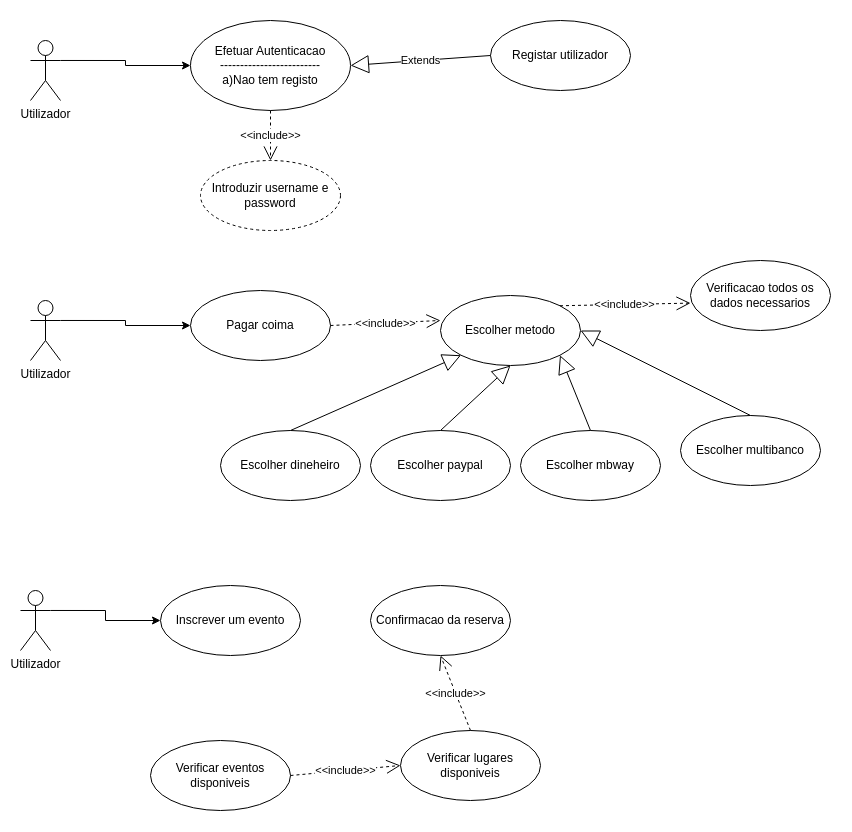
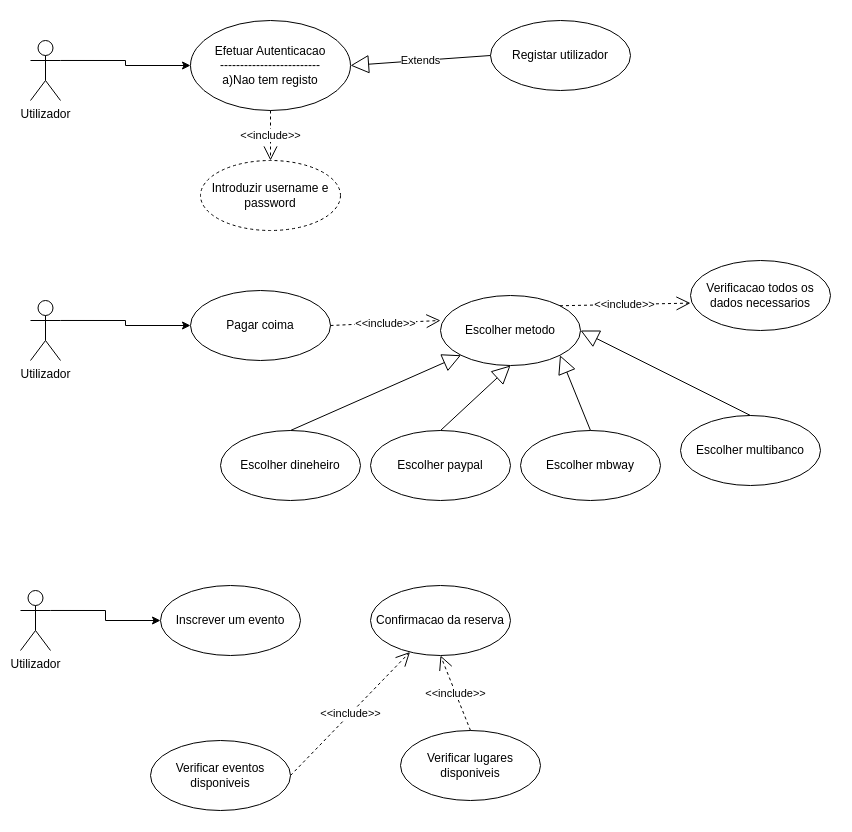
  <mxCell id="0" />
  <mxCell id="1" parent="0" />
  <mxCell id="2" style="edgeStyle=orthogonalEdgeStyle;rounded=0;orthogonalLoop=1;jettySize=auto;html=1;exitX=1;exitY=0.333;exitDx=0;exitDy=0;exitPerimeter=0;entryX=0;entryY=0.5;entryDx=0;entryDy=0;" parent="1" source="3" target="4" edge="1"><mxGeometry relative="1" as="geometry" /></mxCell>
  <mxCell id="3" value="Utilizador" style="shape=umlActor;verticalLabelPosition=bottom;labelBackgroundColor=#ffffff;verticalAlign=top;html=1;" parent="1" vertex="1"><mxGeometry x="30" y="40" width="30" height="60" as="geometry" /></mxCell>
  <mxCell id="4" value="Efetuar Autenticacao&lt;br&gt;-------------------------&lt;br&gt;a)Nao tem registo&lt;br&gt;" style="ellipse;whiteSpace=wrap;html=1;" parent="1" vertex="1"><mxGeometry x="190" y="20" width="160" height="90" as="geometry" /></mxCell>
  <mxCell id="5" value="Registar utilizador" style="ellipse;whiteSpace=wrap;html=1;" parent="1" vertex="1"><mxGeometry x="490" y="20" width="140" height="70" as="geometry" /></mxCell>
  <mxCell id="6" value="Introduzir username e password" style="ellipse;whiteSpace=wrap;html=1;dashed=1;" parent="1" vertex="1"><mxGeometry x="200" y="160" width="140" height="70" as="geometry" /></mxCell>
  <mxCell id="7" style="edgeStyle=orthogonalEdgeStyle;rounded=0;orthogonalLoop=1;jettySize=auto;html=1;exitX=1;exitY=0.333;exitDx=0;exitDy=0;exitPerimeter=0;entryX=0;entryY=0.5;entryDx=0;entryDy=0;" edge="1" parent="1" source="8" target="9"><mxGeometry relative="1" as="geometry" /></mxCell>
  <mxCell id="8" value="Utilizador" style="shape=umlActor;verticalLabelPosition=bottom;labelBackgroundColor=#ffffff;verticalAlign=top;html=1;" vertex="1" parent="1"><mxGeometry x="30" y="300" width="30" height="60" as="geometry" /></mxCell>
  <mxCell id="9" value="Pagar coima" style="ellipse;whiteSpace=wrap;html=1;" vertex="1" parent="1"><mxGeometry x="190" y="290" width="140" height="70" as="geometry" /></mxCell>
  <mxCell id="10" value="Escolher metodo" style="ellipse;whiteSpace=wrap;html=1;" vertex="1" parent="1"><mxGeometry x="440" y="295" width="140" height="70" as="geometry" /></mxCell>
  <mxCell id="11" value="Escolher dineheiro" style="ellipse;whiteSpace=wrap;html=1;" vertex="1" parent="1"><mxGeometry x="220" y="430" width="140" height="70" as="geometry" /></mxCell>
  <mxCell id="12" value="Escolher paypal" style="ellipse;whiteSpace=wrap;html=1;" vertex="1" parent="1"><mxGeometry x="370" y="430" width="140" height="70" as="geometry" /></mxCell>
  <mxCell id="13" value="Escolher mbway" style="ellipse;whiteSpace=wrap;html=1;" vertex="1" parent="1"><mxGeometry x="520" y="430" width="140" height="70" as="geometry" /></mxCell>
  <mxCell id="14" value="Escolher multibanco" style="ellipse;whiteSpace=wrap;html=1;" vertex="1" parent="1"><mxGeometry x="680" y="415" width="140" height="70" as="geometry" /></mxCell>
  <mxCell id="15" value="&lt;br&gt;&lt;br&gt;" style="endArrow=block;endSize=16;endFill=0;html=1;entryX=0;entryY=1;entryDx=0;entryDy=0;exitX=0.5;exitY=0;exitDx=0;exitDy=0;" edge="1" parent="1" source="11" target="10"><mxGeometry width="160" relative="1" as="geometry"><mxPoint x="250" y="570" as="sourcePoint" /><mxPoint x="410" y="570" as="targetPoint" /></mxGeometry></mxCell>
  <mxCell id="16" value="&lt;br&gt;&lt;br&gt;" style="endArrow=block;endSize=16;endFill=0;html=1;entryX=0.5;entryY=1;entryDx=0;entryDy=0;exitX=0.5;exitY=0;exitDx=0;exitDy=0;" edge="1" parent="1" source="12" target="10"><mxGeometry width="160" relative="1" as="geometry"><mxPoint x="150" y="450" as="sourcePoint" /><mxPoint x="441" y="365" as="targetPoint" /></mxGeometry></mxCell>
  <mxCell id="17" value="&lt;br&gt;&lt;br&gt;" style="endArrow=block;endSize=16;endFill=0;html=1;entryX=1;entryY=1;entryDx=0;entryDy=0;exitX=0.5;exitY=0;exitDx=0;exitDy=0;" edge="1" parent="1" source="13" target="10"><mxGeometry width="160" relative="1" as="geometry"><mxPoint x="160" y="460" as="sourcePoint" /><mxPoint x="451" y="375" as="targetPoint" /></mxGeometry></mxCell>
  <mxCell id="18" value="&lt;br&gt;&lt;br&gt;" style="endArrow=block;endSize=16;endFill=0;html=1;entryX=1;entryY=0.5;entryDx=0;entryDy=0;exitX=0.5;exitY=0;exitDx=0;exitDy=0;" edge="1" parent="1" source="14" target="10"><mxGeometry width="160" relative="1" as="geometry"><mxPoint x="170" y="470" as="sourcePoint" /><mxPoint x="461" y="385" as="targetPoint" /></mxGeometry></mxCell>
  <mxCell id="19" value="Extends" style="endArrow=block;endSize=16;endFill=0;html=1;exitX=0;exitY=0.5;exitDx=0;exitDy=0;entryX=1;entryY=0.5;entryDx=0;entryDy=0;" edge="1" parent="1" source="5" target="4"><mxGeometry width="160" relative="1" as="geometry"><mxPoint x="410" y="160" as="sourcePoint" /><mxPoint x="570" y="160" as="targetPoint" /></mxGeometry></mxCell>
  <mxCell id="20" value="&amp;lt;&amp;lt;include&amp;gt;&amp;gt;" style="endArrow=open;endSize=12;dashed=1;html=1;exitX=1;exitY=0.5;exitDx=0;exitDy=0;" edge="1" parent="1" source="9"><mxGeometry width="160" relative="1" as="geometry"><mxPoint x="310" y="320" as="sourcePoint" /><mxPoint x="440" y="320" as="targetPoint" /></mxGeometry></mxCell>
  <mxCell id="21" value="&amp;lt;&amp;lt;include&amp;gt;&amp;gt;" style="endArrow=open;endSize=12;dashed=1;html=1;exitX=0.5;exitY=1;exitDx=0;exitDy=0;entryX=0.5;entryY=0;entryDx=0;entryDy=0;" edge="1" parent="1" source="4" target="6"><mxGeometry width="160" relative="1" as="geometry"><mxPoint x="330" y="162.5" as="sourcePoint" /><mxPoint x="440" y="157.5" as="targetPoint" /></mxGeometry></mxCell>
  <mxCell id="22" value="&amp;lt;&amp;lt;include&amp;gt;&amp;gt;" style="endArrow=open;endSize=12;dashed=1;html=1;exitX=1;exitY=0;exitDx=0;exitDy=0;entryX=0;entryY=0.609;entryDx=0;entryDy=0;entryPerimeter=0;" edge="1" parent="1" source="10" target="23"><mxGeometry width="160" relative="1" as="geometry"><mxPoint x="580" y="290" as="sourcePoint" /><mxPoint x="740" y="290" as="targetPoint" /></mxGeometry></mxCell>
  <mxCell id="23" value="Verificacao&amp;nbsp;todos os dados necessarios" style="ellipse;whiteSpace=wrap;html=1;" vertex="1" parent="1"><mxGeometry x="690" y="260" width="140" height="70" as="geometry" /></mxCell>
  <mxCell id="24" style="edgeStyle=orthogonalEdgeStyle;rounded=0;orthogonalLoop=1;jettySize=auto;html=1;exitX=1;exitY=0.333;exitDx=0;exitDy=0;exitPerimeter=0;" edge="1" parent="1" source="25" target="26"><mxGeometry relative="1" as="geometry" /></mxCell>
  <mxCell id="25" value="Utilizador" style="shape=umlActor;verticalLabelPosition=bottom;labelBackgroundColor=#ffffff;verticalAlign=top;html=1;" vertex="1" parent="1"><mxGeometry x="20" y="590" width="30" height="60" as="geometry" /></mxCell>
  <mxCell id="26" value="Inscrever um evento" style="ellipse;whiteSpace=wrap;html=1;" vertex="1" parent="1"><mxGeometry x="160" y="585" width="140" height="70" as="geometry" /></mxCell>
  <mxCell id="27" value="Verificar eventos disponiveis" style="ellipse;whiteSpace=wrap;html=1;" vertex="1" parent="1"><mxGeometry x="150" y="740" width="140" height="70" as="geometry" /></mxCell>
- <mxCell id="28" value="&amp;lt;&amp;lt;include&amp;gt;&amp;gt;" style="endArrow=open;endSize=12;dashed=1;html=1;exitX=1;exitY=0.5;exitDx=0;exitDy=0;entryX=0;entryY=0.5;entryDx=0;entryDy=0;" edge="1" parent="1" source="27" target="29"><mxGeometry width="160" relative="1" as="geometry"><mxPoint x="310" y="670" as="sourcePoint" /><mxPoint x="670" y="590" as="targetPoint" /></mxGeometry></mxCell>
+ <mxCell id="28" value="&amp;lt;&amp;lt;include&amp;gt;&amp;gt;" style="endArrow=open;endSize=12;dashed=1;html=1;exitX=1;exitY=0.5;exitDx=0;exitDy=0;" edge="1" parent="1" source="27" target="30"><mxGeometry width="160" relative="1" as="geometry"><mxPoint x="310" y="670" as="sourcePoint" /><mxPoint x="670" y="590" as="targetPoint" /></mxGeometry></mxCell>
  <mxCell id="29" value="Verificar lugares disponiveis" style="ellipse;whiteSpace=wrap;html=1;" vertex="1" parent="1"><mxGeometry x="400" y="730" width="140" height="70" as="geometry" /></mxCell>
  <mxCell id="30" value="Confirmacao da reserva" style="ellipse;whiteSpace=wrap;html=1;" vertex="1" parent="1"><mxGeometry x="370" y="585" width="140" height="70" as="geometry" /></mxCell>
  <mxCell id="31" value="&amp;lt;&amp;lt;include&amp;gt;&amp;gt;" style="endArrow=open;endSize=12;dashed=1;html=1;exitX=0.5;exitY=0;exitDx=0;exitDy=0;entryX=0.5;entryY=1;entryDx=0;entryDy=0;" edge="1" parent="1" source="29" target="30"><mxGeometry width="160" relative="1" as="geometry"><mxPoint x="807" y="590" as="sourcePoint" /><mxPoint x="907" y="590" as="targetPoint" /></mxGeometry></mxCell>
